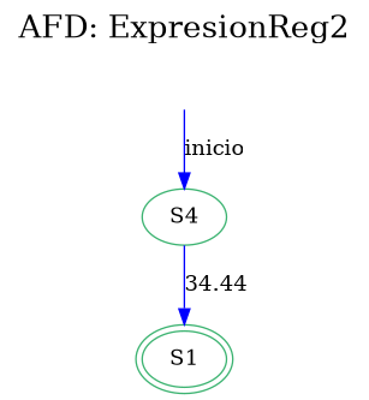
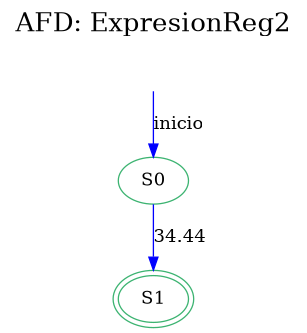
  digraph {
    fontsize=20
    label="AFD: ExpresionReg2"
    labelloc=t
    rankdir=TB
    node [color=mediumseagreen]
    edge [color=blue]
-   n1 [label=S4]
+   n1 [label=S0]
    n2 [label=S1 peripheries=2]
    secret_node [style=invis]
    n1 -> n2 [label="\34.44"]
    secret_node -> n1 [label=inicio]
  }
